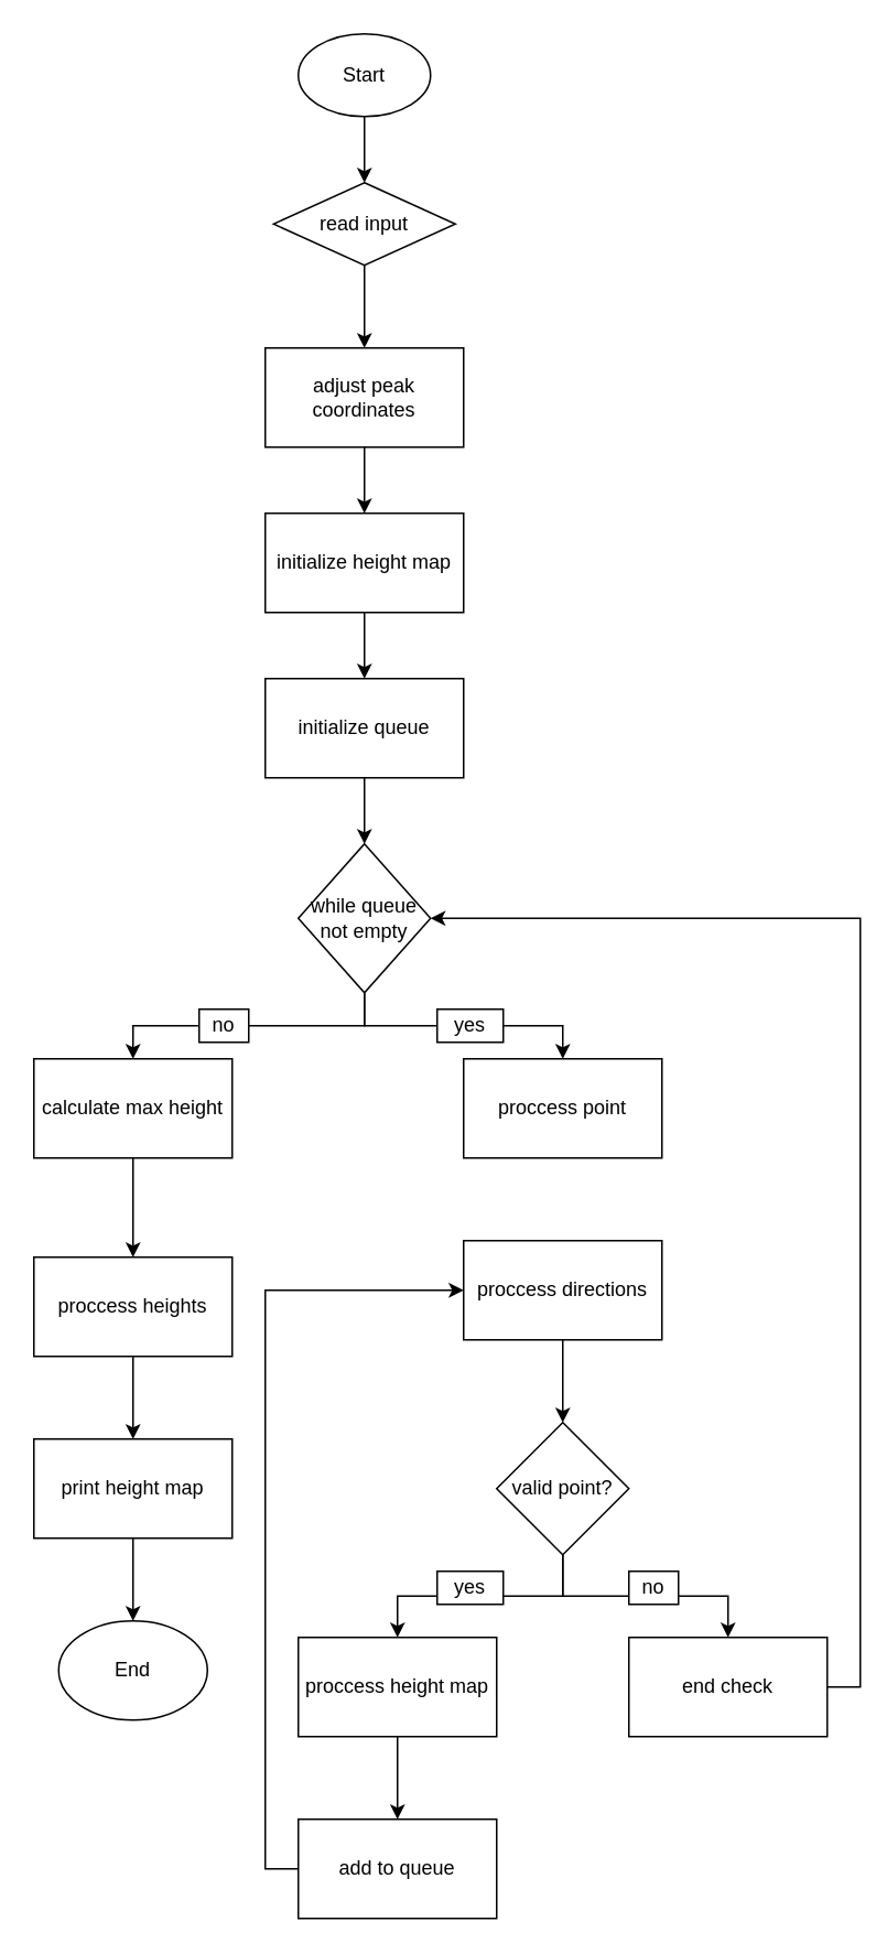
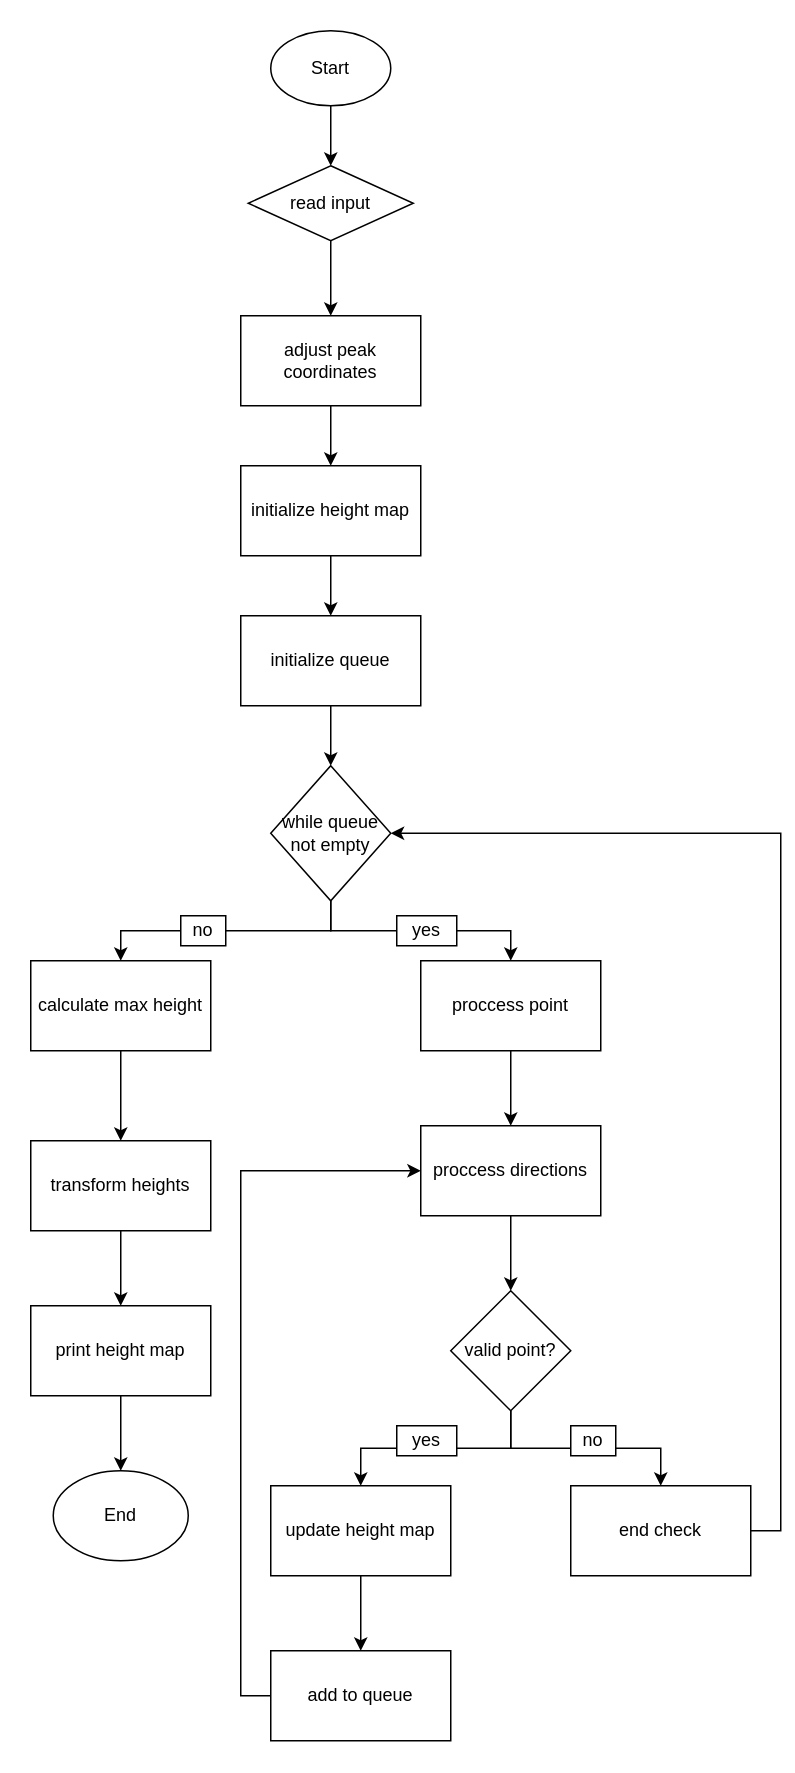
  <mxCell id="0" />
  <mxCell id="1" parent="0" />
  <mxCell id="2" style="edgeStyle=orthogonalEdgeStyle;rounded=0;orthogonalLoop=1;jettySize=auto;html=1;entryX=0.5;entryY=0;entryDx=0;entryDy=0;" edge="1" parent="1" source="3" target="5"><mxGeometry relative="1" as="geometry" /></mxCell>
  <mxCell id="3" value="Start" style="ellipse;whiteSpace=wrap;html=1;" vertex="1" parent="1"><mxGeometry x="180" y="20" width="80" height="50" as="geometry" /></mxCell>
  <mxCell id="4" style="edgeStyle=orthogonalEdgeStyle;rounded=0;orthogonalLoop=1;jettySize=auto;html=1;entryX=0.5;entryY=0;entryDx=0;entryDy=0;" edge="1" parent="1" source="5" target="7"><mxGeometry relative="1" as="geometry" /></mxCell>
  <mxCell id="5" value="read input" style="rhombus;whiteSpace=wrap;html=1;" vertex="1" parent="1"><mxGeometry x="165" y="110" width="110" height="50" as="geometry" /></mxCell>
  <mxCell id="6" style="edgeStyle=orthogonalEdgeStyle;rounded=0;orthogonalLoop=1;jettySize=auto;html=1;entryX=0.5;entryY=0;entryDx=0;entryDy=0;" edge="1" parent="1" source="7" target="9"><mxGeometry relative="1" as="geometry" /></mxCell>
  <mxCell id="7" value="adjust peak coordinates" style="rounded=0;whiteSpace=wrap;html=1;" vertex="1" parent="1"><mxGeometry x="160" y="210" width="120" height="60" as="geometry" /></mxCell>
  <mxCell id="8" style="edgeStyle=orthogonalEdgeStyle;rounded=0;orthogonalLoop=1;jettySize=auto;html=1;entryX=0.5;entryY=0;entryDx=0;entryDy=0;" edge="1" parent="1" source="9" target="11"><mxGeometry relative="1" as="geometry" /></mxCell>
  <mxCell id="9" value="initialize height map" style="rounded=0;whiteSpace=wrap;html=1;" vertex="1" parent="1"><mxGeometry x="160" y="310" width="120" height="60" as="geometry" /></mxCell>
  <mxCell id="10" style="edgeStyle=orthogonalEdgeStyle;rounded=0;orthogonalLoop=1;jettySize=auto;html=1;entryX=0.5;entryY=0;entryDx=0;entryDy=0;" edge="1" parent="1" source="11" target="14"><mxGeometry relative="1" as="geometry" /></mxCell>
  <mxCell id="11" value="initialize queue" style="rounded=0;whiteSpace=wrap;html=1;" vertex="1" parent="1"><mxGeometry x="160" y="410" width="120" height="60" as="geometry" /></mxCell>
  <mxCell id="12" style="edgeStyle=orthogonalEdgeStyle;rounded=0;orthogonalLoop=1;jettySize=auto;html=1;entryX=0.5;entryY=0;entryDx=0;entryDy=0;" edge="1" parent="1" target="18"><mxGeometry relative="1" as="geometry"><mxPoint x="220" y="600" as="sourcePoint" /><Array as="points"><mxPoint x="220" y="620" /><mxPoint x="80" y="620" /></Array></mxGeometry></mxCell>
  <mxCell id="13" style="edgeStyle=orthogonalEdgeStyle;rounded=0;orthogonalLoop=1;jettySize=auto;html=1;entryX=0.5;entryY=0;entryDx=0;entryDy=0;exitX=0.5;exitY=1;exitDx=0;exitDy=0;" edge="1" parent="1" source="14" target="24"><mxGeometry relative="1" as="geometry" /></mxCell>
  <mxCell id="14" value="while queue not empty" style="rhombus;whiteSpace=wrap;html=1;" vertex="1" parent="1"><mxGeometry x="180" y="510" width="80" height="90" as="geometry" /></mxCell>
  <mxCell id="15" style="edgeStyle=orthogonalEdgeStyle;rounded=0;orthogonalLoop=1;jettySize=auto;html=1;entryX=0.5;entryY=0;entryDx=0;entryDy=0;" edge="1" parent="1" source="16" target="20"><mxGeometry relative="1" as="geometry" /></mxCell>
- <mxCell id="16" value="proccess heights" style="rounded=0;whiteSpace=wrap;html=1;" vertex="1" parent="1"><mxGeometry x="20" y="760" width="120" height="60" as="geometry" /></mxCell>
+ <mxCell id="16" value="transform heights" style="rounded=0;whiteSpace=wrap;html=1;" vertex="1" parent="1"><mxGeometry x="20" y="760" width="120" height="60" as="geometry" /></mxCell>
  <mxCell id="17" style="edgeStyle=orthogonalEdgeStyle;rounded=0;orthogonalLoop=1;jettySize=auto;html=1;entryX=0.5;entryY=0;entryDx=0;entryDy=0;" edge="1" parent="1" source="18" target="16"><mxGeometry relative="1" as="geometry" /></mxCell>
  <mxCell id="18" value="calculate max height" style="rounded=0;whiteSpace=wrap;html=1;" vertex="1" parent="1"><mxGeometry x="20" y="640" width="120" height="60" as="geometry" /></mxCell>
  <mxCell id="19" style="edgeStyle=orthogonalEdgeStyle;rounded=0;orthogonalLoop=1;jettySize=auto;html=1;entryX=0.5;entryY=0;entryDx=0;entryDy=0;" edge="1" parent="1" source="20" target="21"><mxGeometry relative="1" as="geometry" /></mxCell>
  <mxCell id="20" value="print height map" style="rounded=0;whiteSpace=wrap;html=1;" vertex="1" parent="1"><mxGeometry x="20" y="870" width="120" height="60" as="geometry" /></mxCell>
  <mxCell id="21" value="End" style="ellipse;whiteSpace=wrap;html=1;" vertex="1" parent="1"><mxGeometry x="35" y="980" width="90" height="60" as="geometry" /></mxCell>
  <mxCell id="22" value="no" style="rounded=0;whiteSpace=wrap;html=1;" vertex="1" parent="1"><mxGeometry x="120" y="610" width="30" height="20" as="geometry" /></mxCell>
+ <mxCell id="23" style="edgeStyle=orthogonalEdgeStyle;rounded=0;orthogonalLoop=1;jettySize=auto;html=1;entryX=0.5;entryY=0;entryDx=0;entryDy=0;" edge="1" parent="1" source="24" target="26"><mxGeometry relative="1" as="geometry" /></mxCell>
  <mxCell id="24" value="proccess point" style="rounded=0;whiteSpace=wrap;html=1;" vertex="1" parent="1"><mxGeometry x="280" y="640" width="120" height="60" as="geometry" /></mxCell>
  <mxCell id="25" style="edgeStyle=orthogonalEdgeStyle;rounded=0;orthogonalLoop=1;jettySize=auto;html=1;entryX=0.5;entryY=0;entryDx=0;entryDy=0;" edge="1" parent="1" source="26" target="29"><mxGeometry relative="1" as="geometry" /></mxCell>
  <mxCell id="26" value="proccess directions" style="rounded=0;whiteSpace=wrap;html=1;" vertex="1" parent="1"><mxGeometry x="280" y="750" width="120" height="60" as="geometry" /></mxCell>
  <mxCell id="27" style="edgeStyle=orthogonalEdgeStyle;rounded=0;orthogonalLoop=1;jettySize=auto;html=1;entryX=0.5;entryY=0;entryDx=0;entryDy=0;" edge="1" parent="1" source="29" target="31"><mxGeometry relative="1" as="geometry" /></mxCell>
  <mxCell id="28" style="edgeStyle=orthogonalEdgeStyle;rounded=0;orthogonalLoop=1;jettySize=auto;html=1;entryX=0.5;entryY=0;entryDx=0;entryDy=0;" edge="1" parent="1" source="29" target="33"><mxGeometry relative="1" as="geometry" /></mxCell>
  <mxCell id="29" value="valid point?" style="rhombus;whiteSpace=wrap;html=1;" vertex="1" parent="1"><mxGeometry x="300" y="860" width="80" height="80" as="geometry" /></mxCell>
  <mxCell id="30" style="edgeStyle=orthogonalEdgeStyle;rounded=0;orthogonalLoop=1;jettySize=auto;html=1;entryX=0.5;entryY=0;entryDx=0;entryDy=0;" edge="1" parent="1" source="31" target="35"><mxGeometry relative="1" as="geometry" /></mxCell>
- <mxCell id="31" value="proccess height map" style="rounded=0;whiteSpace=wrap;html=1;" vertex="1" parent="1"><mxGeometry x="180" y="990" width="120" height="60" as="geometry" /></mxCell>
+ <mxCell id="31" value="update height map" style="rounded=0;whiteSpace=wrap;html=1;" vertex="1" parent="1"><mxGeometry x="180" y="990" width="120" height="60" as="geometry" /></mxCell>
  <mxCell id="32" style="edgeStyle=orthogonalEdgeStyle;rounded=0;orthogonalLoop=1;jettySize=auto;html=1;entryX=1;entryY=0.5;entryDx=0;entryDy=0;exitX=1;exitY=0.5;exitDx=0;exitDy=0;" edge="1" parent="1" source="33" target="14"><mxGeometry relative="1" as="geometry" /></mxCell>
  <mxCell id="33" value="end check" style="rounded=0;whiteSpace=wrap;html=1;" vertex="1" parent="1"><mxGeometry x="380" y="990" width="120" height="60" as="geometry" /></mxCell>
  <mxCell id="34" style="edgeStyle=orthogonalEdgeStyle;rounded=0;orthogonalLoop=1;jettySize=auto;html=1;entryX=0;entryY=0.5;entryDx=0;entryDy=0;" edge="1" parent="1" source="35" target="26"><mxGeometry relative="1" as="geometry"><Array as="points"><mxPoint x="160" y="1130" /><mxPoint x="160" y="780" /></Array></mxGeometry></mxCell>
  <mxCell id="35" value="add to queue" style="rounded=0;whiteSpace=wrap;html=1;" vertex="1" parent="1"><mxGeometry x="180" y="1100" width="120" height="60" as="geometry" /></mxCell>
  <mxCell id="36" value="yes" style="rounded=0;whiteSpace=wrap;html=1;" vertex="1" parent="1"><mxGeometry x="264" y="610" width="40" height="20" as="geometry" /></mxCell>
  <mxCell id="37" value="no" style="rounded=0;whiteSpace=wrap;html=1;" vertex="1" parent="1"><mxGeometry x="380" y="950" width="30" height="20" as="geometry" /></mxCell>
  <mxCell id="38" value="yes" style="rounded=0;whiteSpace=wrap;html=1;" vertex="1" parent="1"><mxGeometry x="264" y="950" width="40" height="20" as="geometry" /></mxCell>
